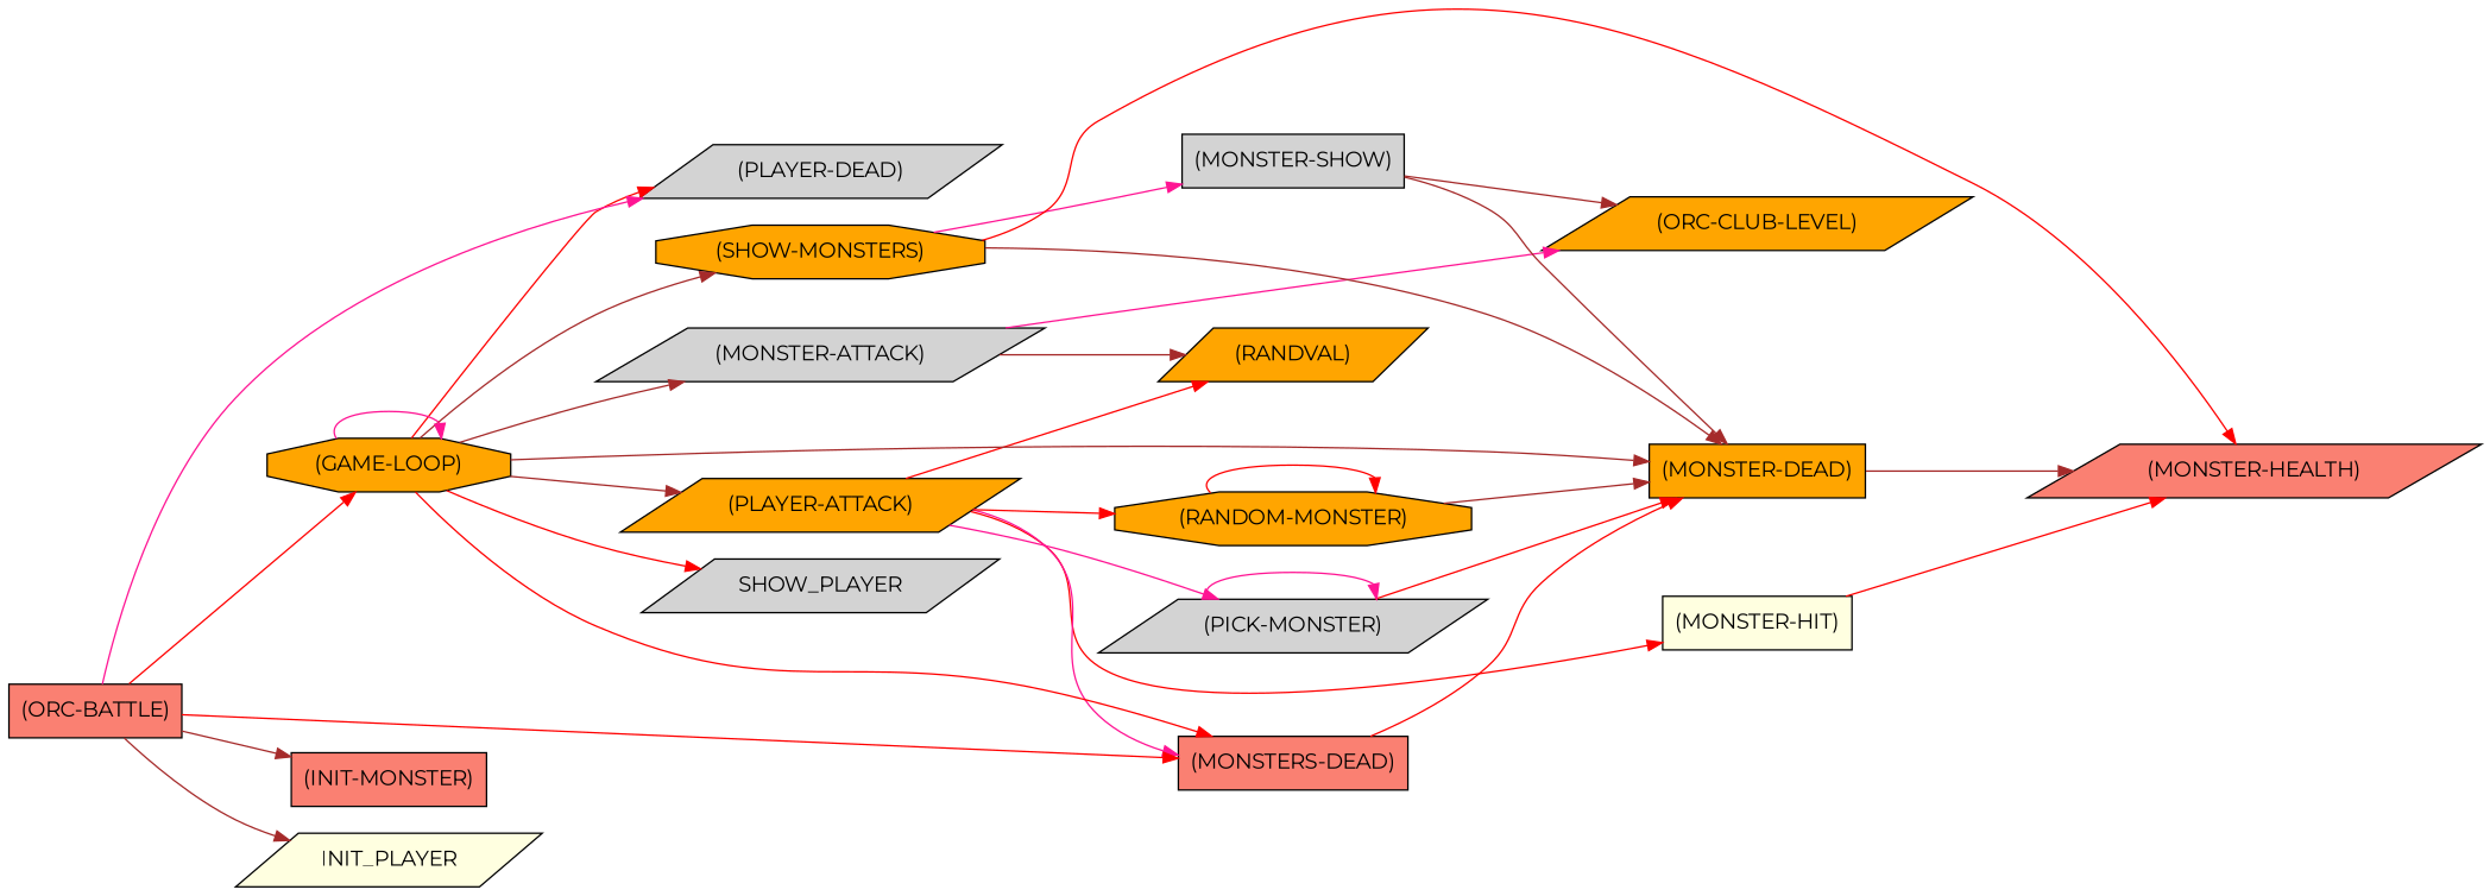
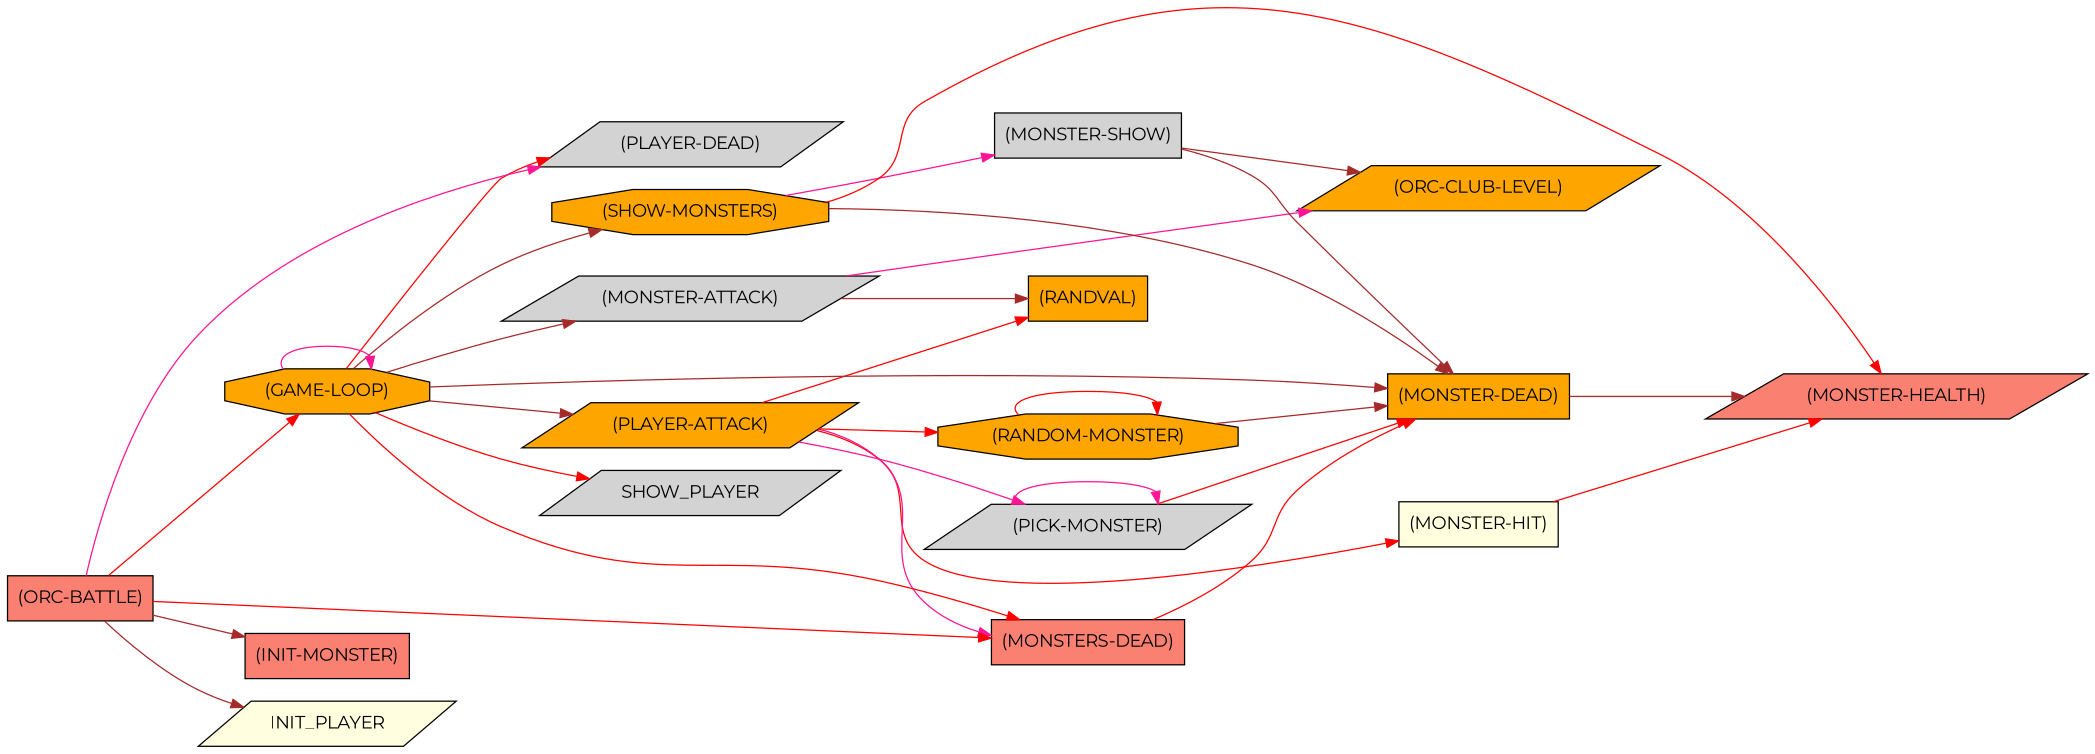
  digraph {
    fontname=Montserrat
    rankdir=LR
    node [fillcolor=orange fontname=Montserrat shape=parallelogram style=filled]
    edge [color=red fontname=Montserrat]
-   n1 [label="(RANDVAL)"]
+   n1 [label="(RANDVAL)" shape=box]
    n2 [fillcolor=lightgrey label="(MONSTER-ATTACK)"]
    n3 [label="(ORC-CLUB-LEVEL)"]
    n4 [fillcolor=lightgrey label="(MONSTER-SHOW)" shape=box]
    n5 [label="(MONSTER-DEAD)" shape=box]
    n6 [fillcolor=salmon label="(MONSTER-HEALTH)"]
    n7 [fillcolor=lightyellow label="(MONSTER-HIT)" shape=box]
    n8 [label="(SHOW-MONSTERS)" shape=octagon]
    n9 [fillcolor=salmon label="(MONSTERS-DEAD)" shape=box]
    n10 [fillcolor=lightgrey label="(PICK-MONSTER)"]
    n11 [label="(RANDOM-MONSTER)" shape=octagon]
    n12 [label="(PLAYER-ATTACK)"]
    n13 [fillcolor=lightgrey label="(PLAYER-DEAD)"]
    n14 [label="(GAME-LOOP)" shape=octagon]
    SHOW_PLAYER [fillcolor=lightgrey]
    n16 [fillcolor=salmon label="(INIT-MONSTER)" shape=box]
    n17 [fillcolor=salmon label="(ORC-BATTLE)" shape=box]
    INIT_PLAYER [fillcolor=lightyellow]
    n2 -> n1 [color=brown]
    n2 -> n3 [color=deeppink]
    n4 -> n3 [color=brown]
    n4 -> n5 [color=brown]
    n5 -> n6 [color=brown]
    n7 -> n6
    n8 -> n4 [color=deeppink]
    n8 -> n5 [color=brown]
    n8 -> n6
    n9 -> n5
    n10 -> n5
    n10 -> n10 [color=deeppink]
    n11 -> n5 [color=brown]
    n11 -> n11
    n12 -> n1
    n12 -> n7
    n12 -> n9 [color=deeppink]
    n12 -> n10 [color=deeppink]
    n12 -> n11
    n14 -> n2 [color=brown]
    n14 -> n5 [color=brown]
    n14 -> n8 [color=brown]
    n14 -> n9
    n14 -> n12 [color=brown]
    n14 -> n13
    n14 -> n14 [color=deeppink]
    n14 -> SHOW_PLAYER
    n17 -> n9
    n17 -> n13 [color=deeppink]
    n17 -> n14
    n17 -> n16 [color=brown]
    n17 -> INIT_PLAYER [color=brown]
  }
